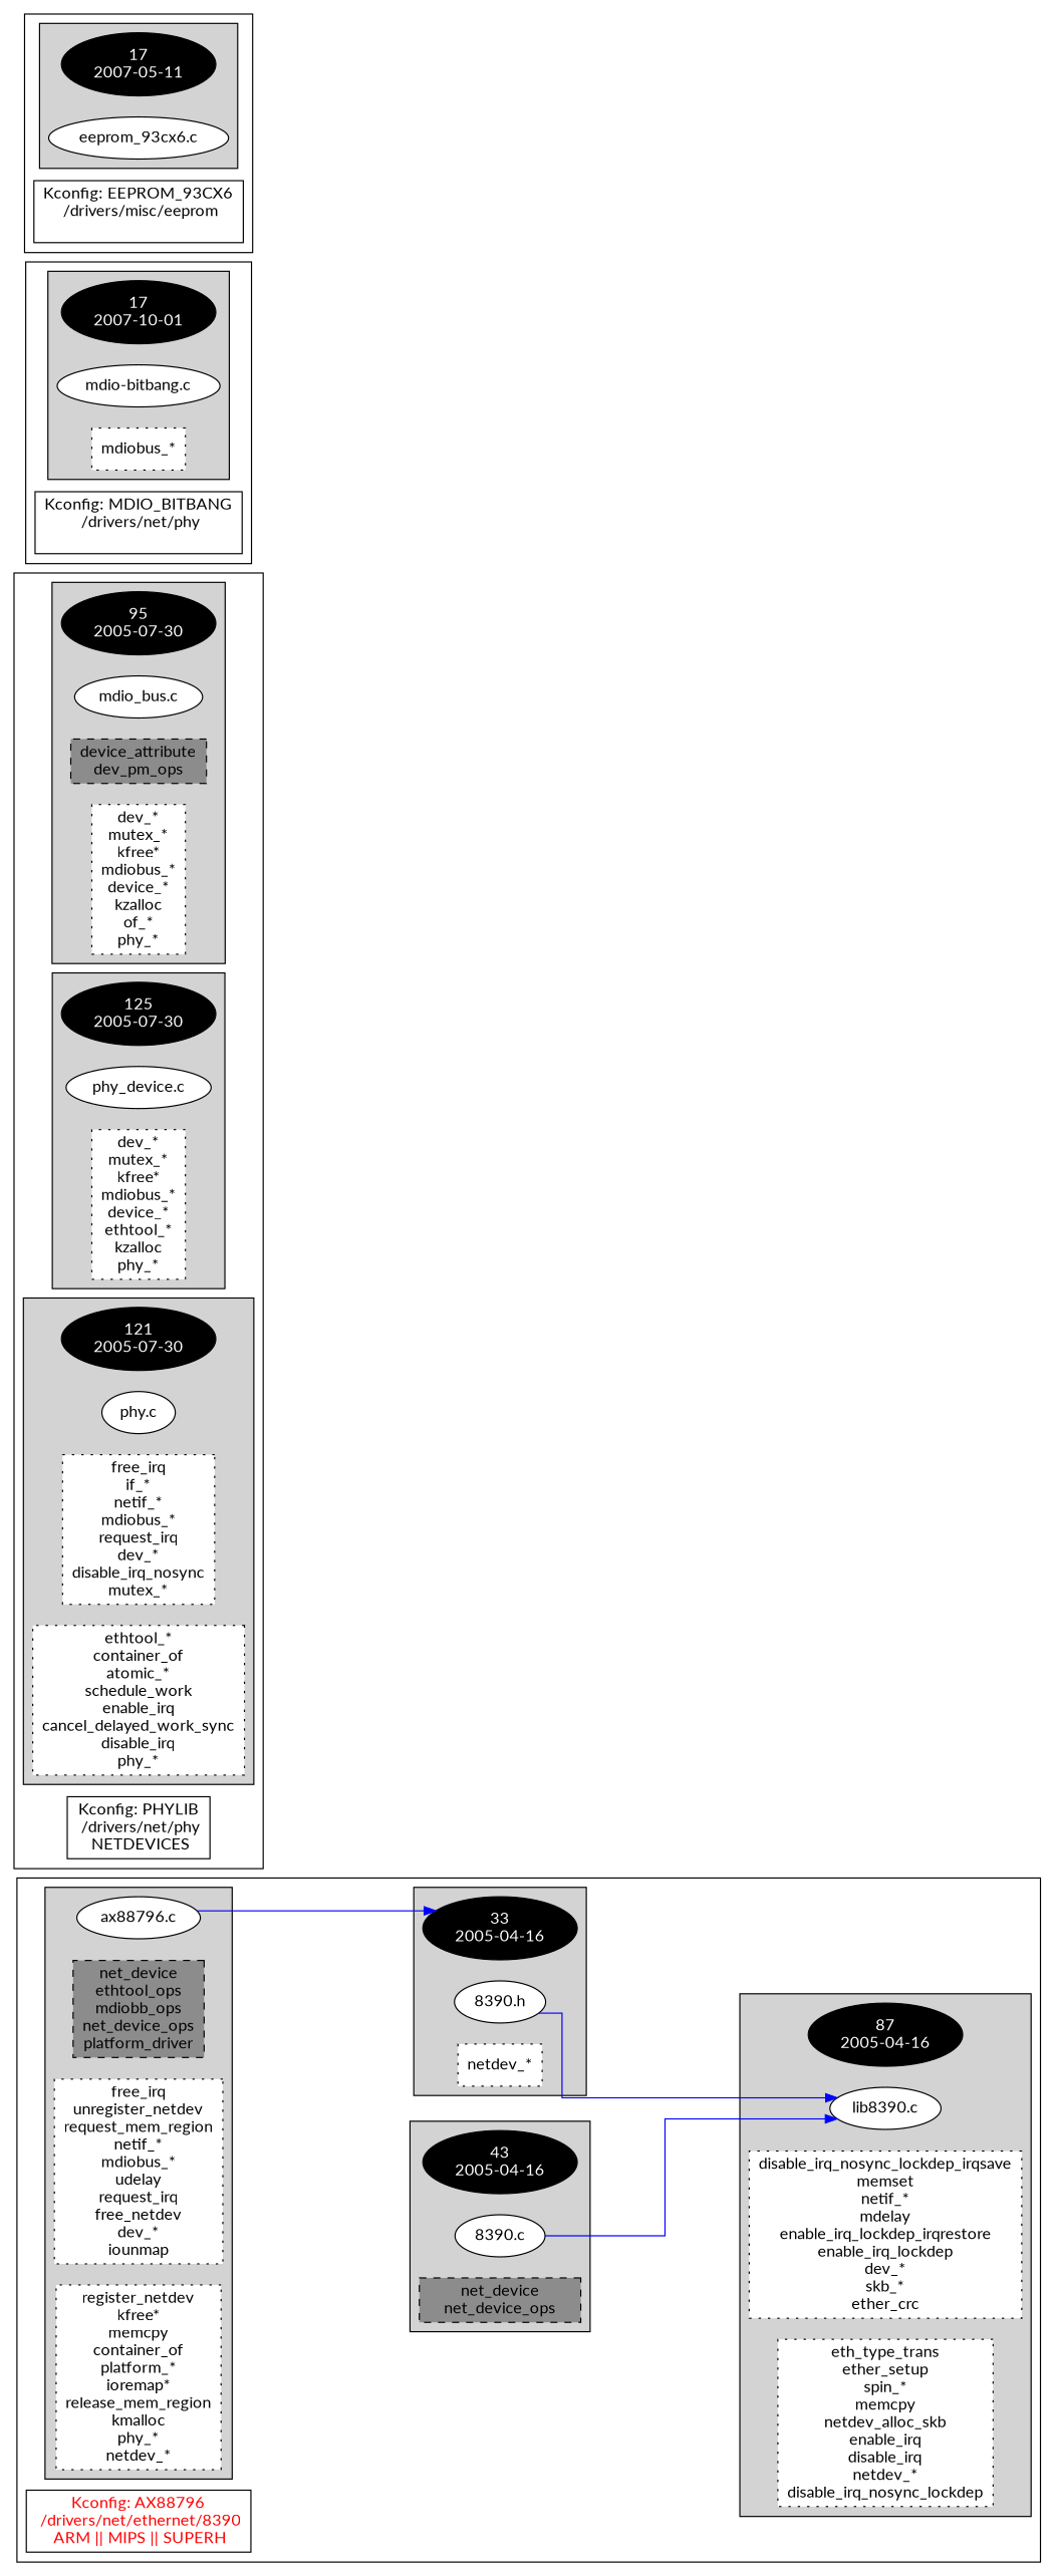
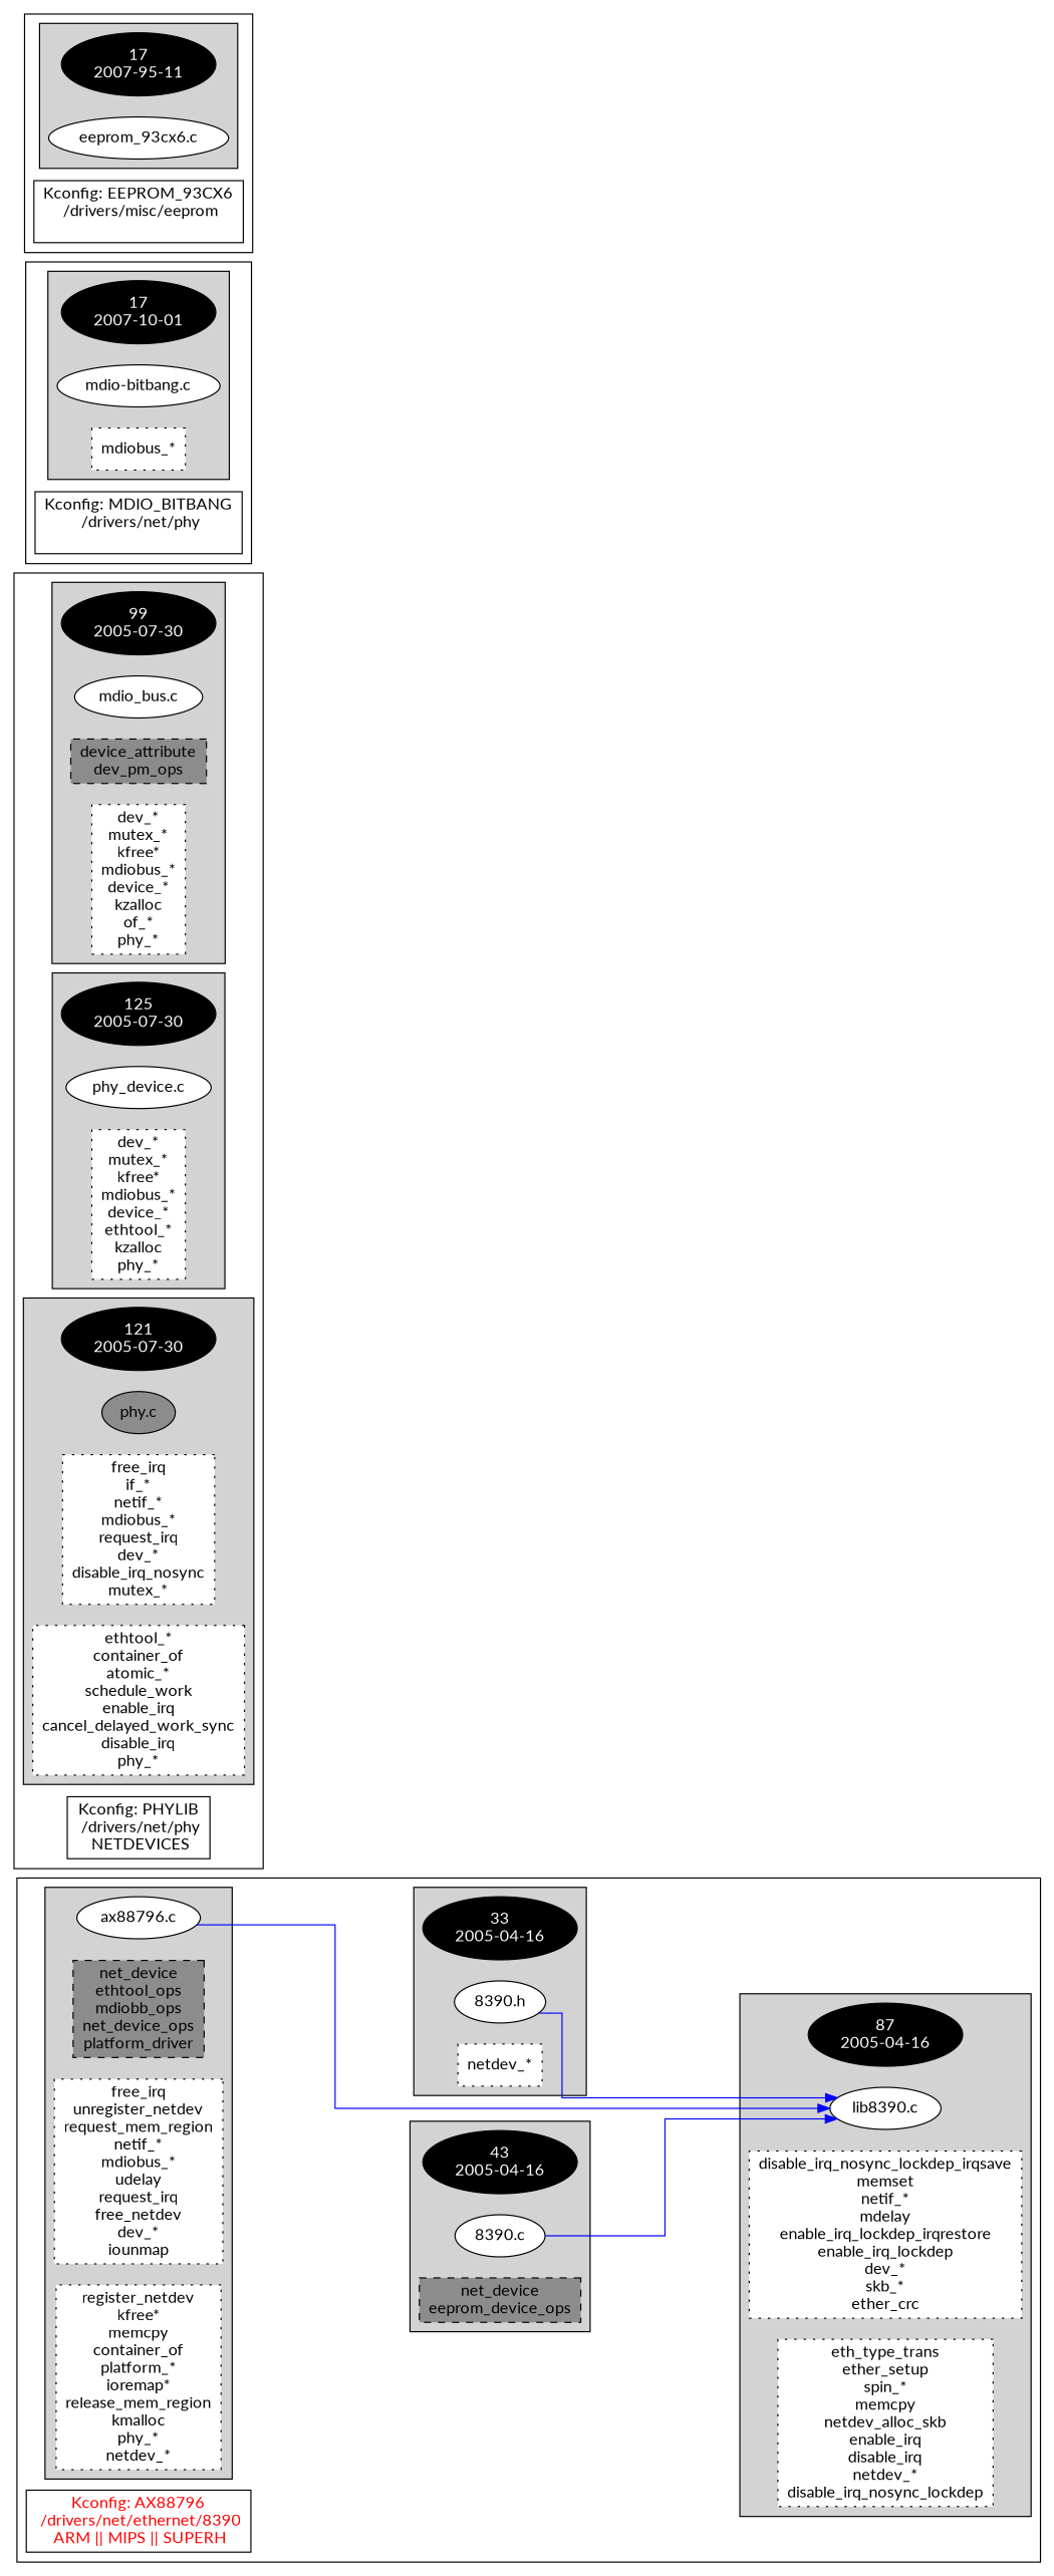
  digraph {
    fontname=Lato
    rankdir=LR
    ranksep=2
    splines=ortho
    node [fillcolor=white fontcolor=black fontname=Lato style=filled]
    edge [color=blue fontname=Lato]
    n1 [label="ax88796.c\n"]
    n2 [fillcolor=grey55 label="net_device\nethtool_ops\nmdiobb_ops\nnet_device_ops\nplatform_driver\n" shape=box style="filled,dashed"]
    n3 [label="free_irq\nunregister_netdev\nrequest_mem_region\nnetif_*\nmdiobus_*\nudelay\nrequest_irq\nfree_netdev\ndev_*\niounmap\n" shape=box style="filled,dotted"]
    n4 [label="register_netdev\nkfree*\nmemcpy\ncontainer_of\nplatform_*\nioremap*\nrelease_mem_region\nkmalloc\nphy_*\nnetdev_*\n" shape=box style="filled,dotted"]
    n5 [fillcolor=black fontcolor=white label="87\n2005-04-16"]
    n6 [label="lib8390.c\n"]
    n7 [label="disable_irq_nosync_lockdep_irqsave\nmemset\nnetif_*\nmdelay\nenable_irq_lockdep_irqrestore\nenable_irq_lockdep\ndev_*\nskb_*\nether_crc\n" shape=box style="filled,dotted"]
    n8 [label="eth_type_trans\nether_setup\nspin_*\nmemcpy\nnetdev_alloc_skb\nenable_irq\ndisable_irq\nnetdev_*\ndisable_irq_nosync_lockdep\n" shape=box style="filled,dotted"]
    n9 [fillcolor=black fontcolor=white label="33\n2005-04-16"]
    n10 [label="8390.h\n"]
    n11 [label="netdev_*\n" shape=box style="filled,dotted"]
    n12 [fillcolor=black fontcolor=white label="43\n2005-04-16"]
    n13 [label="8390.c\n"]
-   n14 [fillcolor=grey55 label="net_device\nnet_device_ops\n" shape=box style="filled,dashed"]
+   n14 [fillcolor=grey55 label="net_device\neeprom_device_ops\n" shape=box style="filled,dashed"]
    n15 [fontcolor=red label="Kconfig: AX88796\n /drivers/net/ethernet/8390\n  ARM || MIPS || SUPERH " shape=box fillcolor="" style=""]
-   n16 [fillcolor=black fontcolor=white label="95\n2005-07-30"]
+   n16 [fillcolor=black fontcolor=white label="99\n2005-07-30"]
    n17 [label="mdio_bus.c\n"]
    n18 [fillcolor=grey55 label="device_attribute\ndev_pm_ops\n" shape=box style="filled,dashed"]
    n19 [label="dev_*\nmutex_*\nkfree*\nmdiobus_*\ndevice_*\nkzalloc\nof_*\nphy_*\n" shape=box style="filled,dotted"]
    n20 [fillcolor=black fontcolor=white label="125\n2005-07-30"]
    n21 [label="phy_device.c\n"]
    n22 [label="dev_*\nmutex_*\nkfree*\nmdiobus_*\ndevice_*\nethtool_*\nkzalloc\nphy_*\n" shape=box style="filled,dotted"]
    n23 [fillcolor=black fontcolor=white label="121\n2005-07-30"]
-   n24 [label="phy.c\n"]
+   n24 [fillcolor=grey55 label="phy.c\n"]
    n25 [label="free_irq\nif_*\nnetif_*\nmdiobus_*\nrequest_irq\ndev_*\ndisable_irq_nosync\nmutex_*\n" shape=box style="filled,dotted"]
    n26 [label="ethtool_*\ncontainer_of\natomic_*\nschedule_work\nenable_irq\ncancel_delayed_work_sync\ndisable_irq\nphy_*\n" shape=box style="filled,dotted"]
    n27 [label="Kconfig: PHYLIB\n /drivers/net/phy\n  NETDEVICES " shape=box fillcolor="" fontcolor="" style=""]
    n28 [fillcolor=black fontcolor=white label="17\n2007-10-01"]
    n29 [label="mdio-bitbang.c\n"]
    n30 [label="mdiobus_*\n" shape=box style="filled,dotted"]
    n31 [label="Kconfig: MDIO_BITBANG\n /drivers/net/phy\n " shape=box fillcolor="" fontcolor="" style=""]
-   n32 [fillcolor=black fontcolor=white label="17\n2007-05-11"]
+   n32 [fillcolor=black fontcolor=white label="17\n2007-95-11"]
    n33 [label="eeprom_93cx6.c\n"]
    n34 [label="Kconfig: EEPROM_93CX6\n /drivers/misc/eeprom\n " shape=box fillcolor="" fontcolor="" style=""]
    subgraph cluster_1 {
      n15
      subgraph cluster_2 {
        style=filled
        n1
        n2
        n3
        n4
      }
      subgraph cluster_3 {
        style=filled
        n5
        n6
        n7
        n8
      }
      subgraph cluster_4 {
        style=filled
        n9
        n10
        n11
      }
      subgraph cluster_5 {
        style=filled
        n12
        n13
        n14
      }
    }
    subgraph cluster_6 {
      n27
      subgraph cluster_7 {
        style=filled
        n16
        n17
        n18
        n19
      }
      subgraph cluster_8 {
        style=filled
        n20
        n21
        n22
      }
      subgraph cluster_9 {
        style=filled
        n23
        n24
        n25
        n26
      }
    }
    subgraph cluster_10 {
      n31
      subgraph cluster_11 {
        style=filled
        n28
        n29
        n30
      }
    }
    subgraph cluster_12 {
      n34
      subgraph cluster_13 {
        style=filled
        n32
        n33
      }
    }
-   n1 -> n9
+   n1 -> n6
    n10 -> n6
    n13 -> n6
  }
